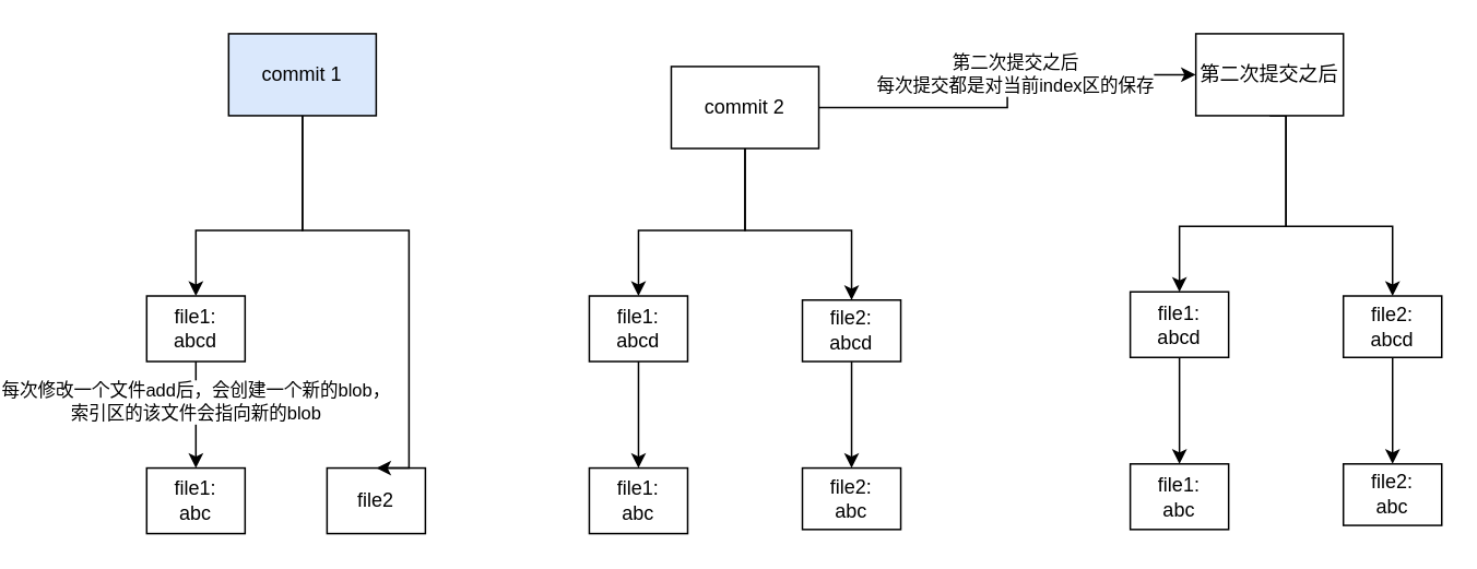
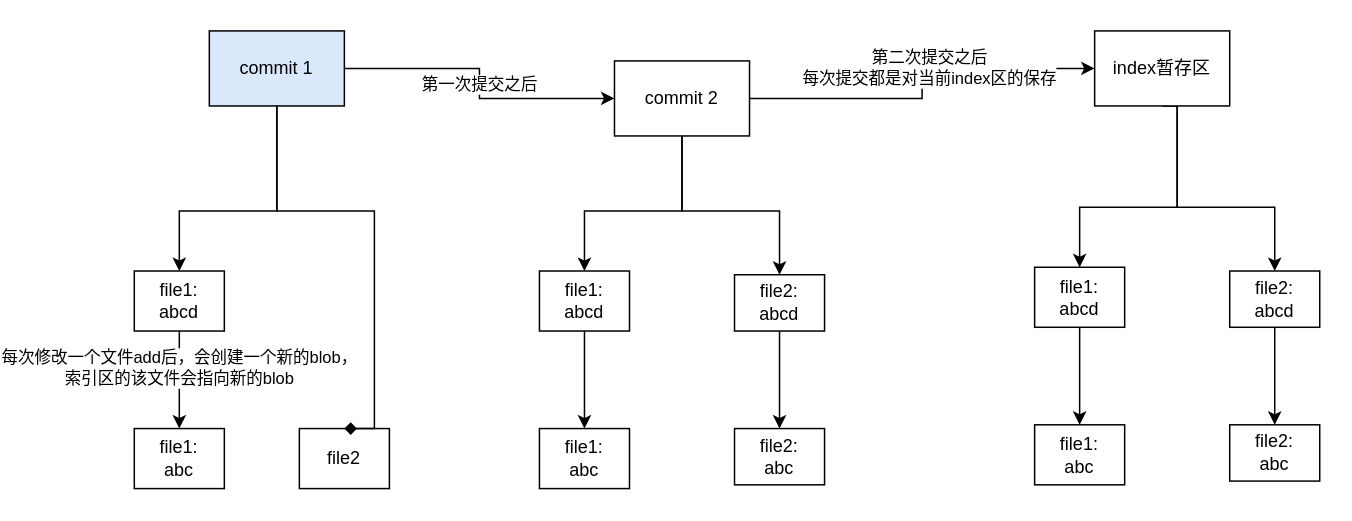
  <mxCell id="0" />
  <mxCell id="1" parent="0" />
  <mxCell id="2" value="file1:&lt;br&gt;abc" style="rounded=0;whiteSpace=wrap;html=1;" vertex="1" parent="1"><mxGeometry x="20" y="285" width="60" height="40" as="geometry" /></mxCell>
  <mxCell id="3" value="file2" style="rounded=0;whiteSpace=wrap;html=1;" vertex="1" parent="1"><mxGeometry x="130" y="285" width="60" height="40" as="geometry" /></mxCell>
  <mxCell id="4" style="edgeStyle=orthogonalEdgeStyle;rounded=0;orthogonalLoop=1;jettySize=auto;html=1;entryX=0.5;entryY=0;entryDx=0;entryDy=0;" edge="1" parent="1" source="6" target="2"><mxGeometry relative="1" as="geometry"><mxPoint x="50" y="250" as="targetPoint" /></mxGeometry></mxCell>
  <mxCell id="5" value="每次修改一个文件add后，会创建一个新的blob，&lt;br&gt;索引区的该文件会指向新的blob" style="edgeLabel;html=1;align=center;verticalAlign=middle;resizable=0;points=[];" vertex="1" connectable="0" parent="4"><mxGeometry x="-0.262" y="-1" relative="1" as="geometry"><mxPoint as="offset" /></mxGeometry></mxCell>
  <mxCell id="6" value="file1:&lt;br&gt;abcd" style="rounded=0;whiteSpace=wrap;html=1;" vertex="1" parent="1"><mxGeometry x="20" y="180" width="60" height="40" as="geometry" /></mxCell>
- <mxCell id="7" style="edgeStyle=orthogonalEdgeStyle;rounded=0;orthogonalLoop=1;jettySize=auto;html=1;entryX=0.5;entryY=0;entryDx=0;entryDy=0;exitX=0.5;exitY=1;exitDx=0;exitDy=0;" edge="1" parent="1" source="11" target="3"><mxGeometry relative="1" as="geometry"><Array as="points"><mxPoint x="115" y="140" /><mxPoint x="180" y="140" /></Array></mxGeometry></mxCell>
+ <mxCell id="7" style="edgeStyle=orthogonalEdgeStyle;rounded=0;orthogonalLoop=1;jettySize=auto;html=1;entryX=0.5;entryY=0;entryDx=0;entryDy=0;exitX=0.5;exitY=1;exitDx=0;exitDy=0;endArrow=diamond;" edge="1" parent="1" source="11" target="3"><mxGeometry relative="1" as="geometry"><Array as="points"><mxPoint x="115" y="140" /><mxPoint x="180" y="140" /></Array></mxGeometry></mxCell>
  <mxCell id="8" style="edgeStyle=orthogonalEdgeStyle;rounded=0;orthogonalLoop=1;jettySize=auto;html=1;" edge="1" parent="1" source="11" target="6"><mxGeometry relative="1" as="geometry"><Array as="points"><mxPoint x="115" y="140" /><mxPoint x="50" y="140" /></Array></mxGeometry></mxCell>
+ <mxCell id="9" value="" style="edgeStyle=orthogonalEdgeStyle;rounded=0;orthogonalLoop=1;jettySize=auto;html=1;" edge="1" parent="1" source="11" target="21"><mxGeometry relative="1" as="geometry"><mxPoint x="245" y="45" as="targetPoint" /></mxGeometry></mxCell>
+ <mxCell id="10" value="第一次提交之后" style="edgeLabel;html=1;align=center;verticalAlign=middle;resizable=0;points=[];" vertex="1" connectable="0" parent="9"><mxGeometry x="-0.004" y="-1" relative="1" as="geometry"><mxPoint as="offset" /></mxGeometry></mxCell>
  <mxCell id="11" value="commit 1" style="rounded=0;whiteSpace=wrap;html=1;fillColor=#dae8fc;" vertex="1" parent="1"><mxGeometry x="70" y="20" width="90" height="50" as="geometry" /></mxCell>
  <mxCell id="12" value="file1:&lt;br&gt;abc" style="rounded=0;whiteSpace=wrap;html=1;" vertex="1" parent="1"><mxGeometry x="290" y="285" width="60" height="40" as="geometry" /></mxCell>
  <mxCell id="13" style="edgeStyle=orthogonalEdgeStyle;rounded=0;orthogonalLoop=1;jettySize=auto;html=1;exitX=0.5;exitY=1;exitDx=0;exitDy=0;" edge="1" parent="1" source="14" target="22"><mxGeometry relative="1" as="geometry" /></mxCell>
  <mxCell id="14" value="file2:&lt;br&gt;abcd" style="rounded=0;whiteSpace=wrap;html=1;" vertex="1" parent="1"><mxGeometry x="420" y="182.5" width="60" height="37.5" as="geometry" /></mxCell>
  <mxCell id="15" value="" style="edgeStyle=orthogonalEdgeStyle;rounded=0;orthogonalLoop=1;jettySize=auto;html=1;" edge="1" parent="1" source="16" target="12"><mxGeometry relative="1" as="geometry" /></mxCell>
  <mxCell id="16" value="file1:&lt;br&gt;abcd" style="rounded=0;whiteSpace=wrap;html=1;" vertex="1" parent="1"><mxGeometry x="290" y="180" width="60" height="40" as="geometry" /></mxCell>
  <mxCell id="17" style="edgeStyle=orthogonalEdgeStyle;rounded=0;orthogonalLoop=1;jettySize=auto;html=1;entryX=0.5;entryY=0;entryDx=0;entryDy=0;exitX=0.5;exitY=1;exitDx=0;exitDy=0;" edge="1" parent="1" source="21" target="14"><mxGeometry relative="1" as="geometry"><Array as="points"><mxPoint x="385" y="140" /><mxPoint x="450" y="140" /></Array></mxGeometry></mxCell>
  <mxCell id="18" style="edgeStyle=orthogonalEdgeStyle;rounded=0;orthogonalLoop=1;jettySize=auto;html=1;" edge="1" parent="1" source="21" target="16"><mxGeometry relative="1" as="geometry"><Array as="points"><mxPoint x="385" y="140" /><mxPoint x="320" y="140" /></Array></mxGeometry></mxCell>
  <mxCell id="19" style="edgeStyle=orthogonalEdgeStyle;rounded=0;orthogonalLoop=1;jettySize=auto;html=1;" edge="1" parent="1" source="21" target="30"><mxGeometry relative="1" as="geometry" /></mxCell>
  <mxCell id="20" value="第二次提交之后&lt;div&gt;每次提交都是对当前index区的保存&lt;/div&gt;" style="edgeLabel;html=1;align=center;verticalAlign=middle;resizable=0;points=[];" vertex="1" connectable="0" parent="19"><mxGeometry x="0.11" y="1" relative="1" as="geometry"><mxPoint as="offset" /></mxGeometry></mxCell>
  <mxCell id="21" value="commit 2" style="rounded=0;whiteSpace=wrap;html=1;" vertex="1" parent="1"><mxGeometry x="340" y="40" width="90" height="50" as="geometry" /></mxCell>
  <mxCell id="22" value="file2:&lt;br&gt;abc" style="rounded=0;whiteSpace=wrap;html=1;" vertex="1" parent="1"><mxGeometry x="420" y="285" width="60" height="37.5" as="geometry" /></mxCell>
  <mxCell id="23" value="file1:&lt;br&gt;abc" style="rounded=0;whiteSpace=wrap;html=1;" vertex="1" parent="1"><mxGeometry x="620" y="282.5" width="60" height="40" as="geometry" /></mxCell>
  <mxCell id="24" style="edgeStyle=orthogonalEdgeStyle;rounded=0;orthogonalLoop=1;jettySize=auto;html=1;exitX=0.5;exitY=1;exitDx=0;exitDy=0;" edge="1" parent="1" source="25" target="31"><mxGeometry relative="1" as="geometry" /></mxCell>
  <mxCell id="25" value="file2:&lt;br&gt;abcd" style="rounded=0;whiteSpace=wrap;html=1;" vertex="1" parent="1"><mxGeometry x="750" y="180" width="60" height="37.5" as="geometry" /></mxCell>
  <mxCell id="26" value="" style="edgeStyle=orthogonalEdgeStyle;rounded=0;orthogonalLoop=1;jettySize=auto;html=1;" edge="1" parent="1" source="27" target="23"><mxGeometry relative="1" as="geometry" /></mxCell>
  <mxCell id="27" value="file1:&lt;br&gt;abcd" style="rounded=0;whiteSpace=wrap;html=1;" vertex="1" parent="1"><mxGeometry x="620" y="177.5" width="60" height="40" as="geometry" /></mxCell>
  <mxCell id="28" style="edgeStyle=orthogonalEdgeStyle;rounded=0;orthogonalLoop=1;jettySize=auto;html=1;entryX=0.5;entryY=0;entryDx=0;entryDy=0;exitX=0.5;exitY=1;exitDx=0;exitDy=0;" edge="1" parent="1" source="30" target="25"><mxGeometry relative="1" as="geometry"><Array as="points"><mxPoint x="715" y="137.5" /><mxPoint x="780" y="137.5" /></Array></mxGeometry></mxCell>
  <mxCell id="29" style="edgeStyle=orthogonalEdgeStyle;rounded=0;orthogonalLoop=1;jettySize=auto;html=1;" edge="1" parent="1" source="30" target="27"><mxGeometry relative="1" as="geometry"><Array as="points"><mxPoint x="715" y="137.5" /><mxPoint x="650" y="137.5" /></Array></mxGeometry></mxCell>
- <mxCell id="30" value="第二次提交之后" style="rounded=0;whiteSpace=wrap;html=1;" vertex="1" parent="1"><mxGeometry x="660" y="20" width="90" height="50" as="geometry" /></mxCell>
+ <mxCell id="30" value="index暂存区" style="rounded=0;whiteSpace=wrap;html=1;" vertex="1" parent="1"><mxGeometry x="660" y="20" width="90" height="50" as="geometry" /></mxCell>
  <mxCell id="31" value="file2:&lt;br&gt;abc" style="rounded=0;whiteSpace=wrap;html=1;" vertex="1" parent="1"><mxGeometry x="750" y="282.5" width="60" height="37.5" as="geometry" /></mxCell>
